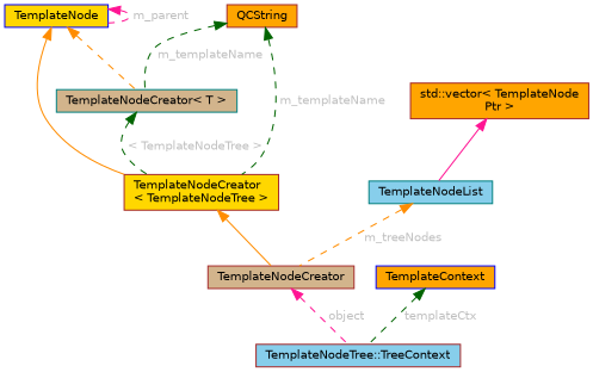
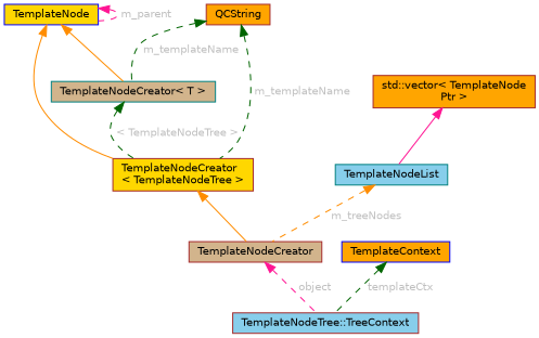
  digraph {
    node [color=brown fillcolor=orange fontname=Helvetica fontsize=10 shape=box style=filled]
    edge [color=darkorange dir=back fontcolor=grey fontname=Helvetica fontsize=10 labelfontname=Helvetica labelfontsize=10 style=dashed]
    n1 [fillcolor=skyblue fontcolor=black height=0.2 label="TemplateNodeTree::TreeContext" width=0.4]
    n2 [fillcolor=tan height=0.2 label=TemplateNodeCreator width=0.4]
    n3 [fillcolor=gold height=0.2 label="TemplateNodeCreator\l\< TemplateNodeTree \>" width=0.4]
    n4 [color=blue fillcolor=gold height=0.2 label=TemplateNode width=0.4]
    n5 [color=teal fillcolor=tan height=0.2 label="TemplateNodeCreator\< T \>" width=0.4]
    n6 [height=0.2 label=QCString width=0.4]
    n7 [color=teal fillcolor=skyblue height=0.2 label=TemplateNodeList width=0.4]
    n8 [height=0.2 label="std::vector\< TemplateNode\lPtr \>" width=0.4]
    n9 [color=blue height=0.2 label=TemplateContext width=0.4]
    n2 -> n1 [color=deeppink label=" object"]
    n3 -> n2 [style=solid fontcolor=""]
    n4 -> n3 [style=solid fontcolor=""]
    n4 -> n4 [color=deeppink label=" m_parent"]
-   n4 -> n5 [fontcolor=""]
+   n4 -> n5 [style=solid fontcolor=""]
    n5 -> n3 [color=darkgreen label=" \< TemplateNodeTree \>"]
    n6 -> n3 [color=darkgreen label=" m_templateName"]
    n6 -> n5 [color=darkgreen label=" m_templateName"]
    n7 -> n2 [label=" m_treeNodes"]
    n8 -> n7 [color=deeppink style=solid fontcolor=""]
    n9 -> n1 [color=darkgreen label=" templateCtx"]
  }
